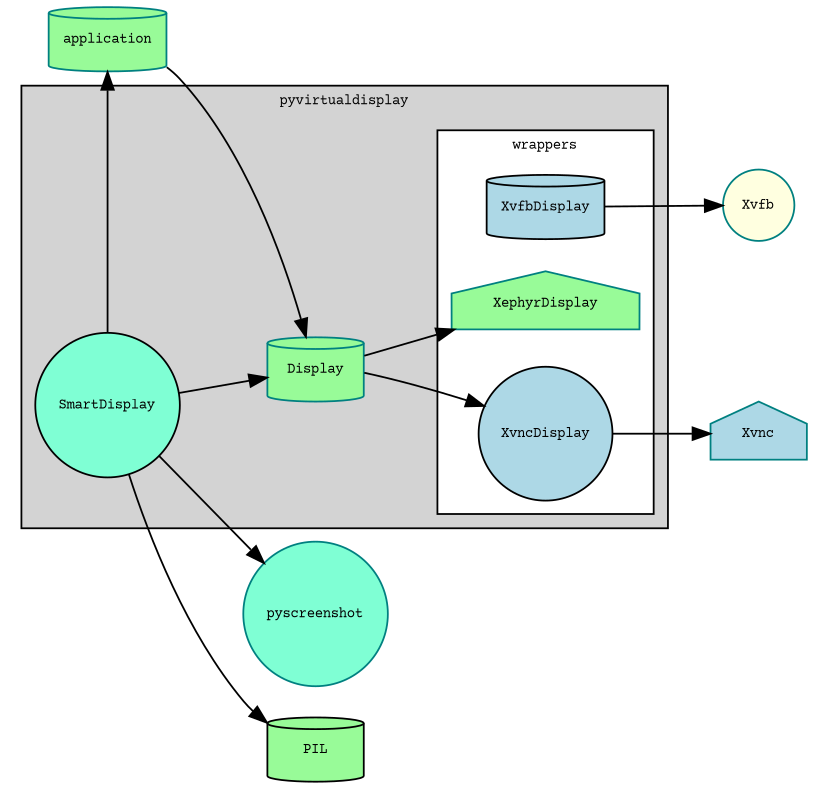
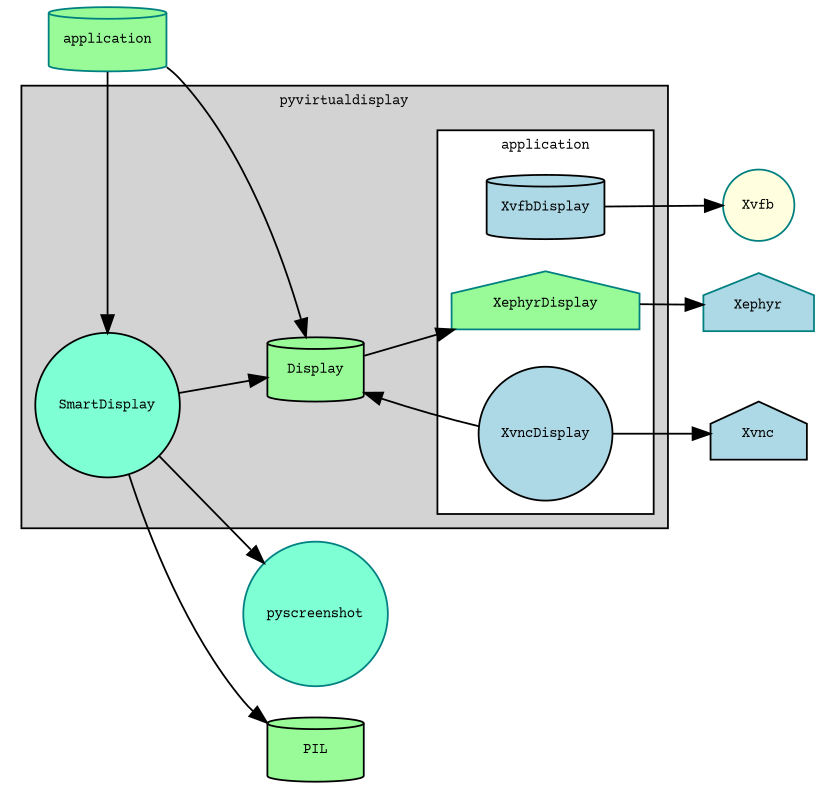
  digraph {
    fontname="Courier Prime"
    fontsize=8
    rankdir=LR
    node [color=black fillcolor=lightblue fontname="Courier Prime" fontsize=8 shape=cylinder style=filled]
    edge [fontname="Courier Prime"]
    XvfbDisplay
    XephyrDisplay [color=teal fillcolor=palegreen shape=house]
    XvncDisplay [shape=circle]
-   Display [color=teal fillcolor=palegreen]
+   Display [fillcolor=palegreen]
    SmartDisplay [fillcolor=aquamarine shape=circle]
    Xvfb [color=teal fillcolor=lightyellow shape=circle]
-   Xvnc [color=teal shape=house]
+   Xephyr [color=teal shape=house]
+   Xvnc [shape=house]
    pyscreenshot [color=teal fillcolor=aquamarine shape=circle]
    PIL [fillcolor=palegreen]
    application [color=teal fillcolor=palegreen]
    subgraph cluster_1 {
      label=pyvirtualdisplay
      style=filled
      Display
      SmartDisplay
      subgraph cluster_2 {
        fillcolor=white
-       label=wrappers
+       label=application
        style=filled
        XvfbDisplay
        XephyrDisplay
        XvncDisplay
      }
    }
    XvfbDisplay -> Xvfb
+   XephyrDisplay -> Xephyr
    XvncDisplay -> Xvnc
    Display -> XephyrDisplay
-   Display -> XvncDisplay
+   XvncDisplay -> Display
    SmartDisplay -> Display
    SmartDisplay -> pyscreenshot
    SmartDisplay -> PIL
    application -> Display
-   SmartDisplay -> application
+   application -> SmartDisplay
  }
